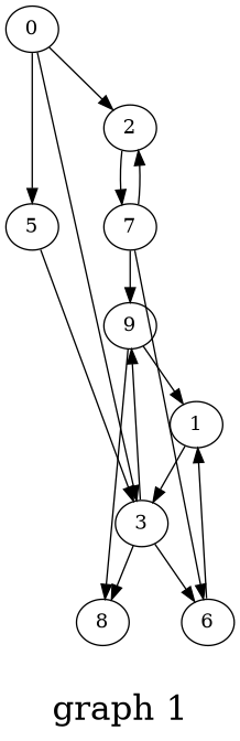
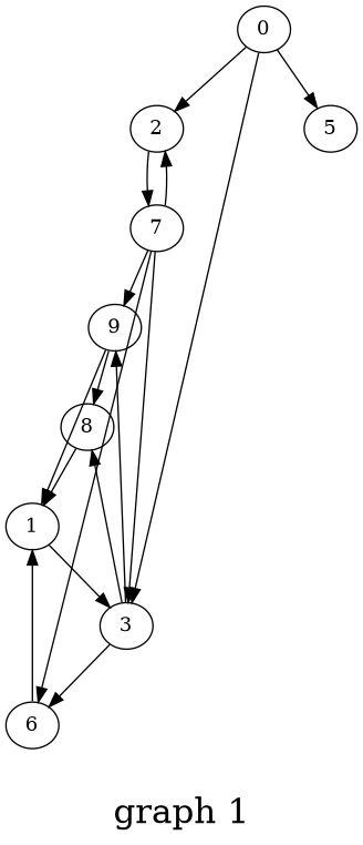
  digraph {
    fontsize=24
    label="\ngraph 1\n"
    splines=false
    node [shape=ellipse]
    0 [height=0.3 width=0.3]
    2 [height=0.3 width=0.3]
    3 [height=0.3 width=0.3]
    5 [height=0.3 width=0.3]
    7 [height=0.3 width=0.3]
    6 [height=0.3 width=0.3]
    8 [height=0.3 width=0.3]
    9 [height=0.3 width=0.3]
    1 [height=0.3 width=0.3]
    0 -> 2
    0 -> 3
    0 -> 5
    2 -> 7
    3 -> 6
    3 -> 8
    3 -> 9
    7 -> 2
-   5 -> 3
+   7 -> 3
    7 -> 6
    7 -> 9
    6 -> 1
+   8 -> 1
    9 -> 8
    9 -> 1
    1 -> 3
  }
